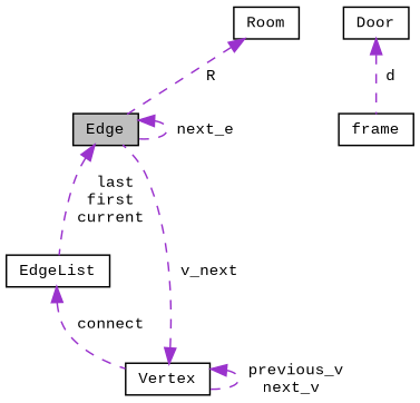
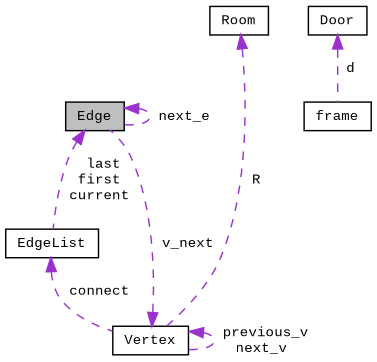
  digraph {
    fontname="Liberation Mono"
    node [color=black fillcolor=white fontname="Liberation Mono" fontsize=10 shape=record style=filled]
    edge [color=darkorchid3 dir=back fontname="Liberation Mono" fontsize=10 labelfontname=Helvetica labelfontsize=10 style=dashed]
    n1 [fillcolor=grey75 fontcolor=black height=0.2 label="Edge" width=0.4]
    n2 [height=0.2 label=EdgeList width=0.4]
    n3 [height=0.2 label=Vertex width=0.4]
    n4 [height=0.2 label=Room width=0.4]
    n5 [height=0.2 label=frame width=0.4]
    n6 [height=0.2 label=Door width=0.4]
    n1 -> n1 [label=" next_e"]
    n1 -> n2 [label=" last\nfirst\ncurrent"]
    n2 -> n3 [label=" connect"]
    n3 -> n1 [label=" v_next"]
    n3 -> n3 [label=" previous_v\nnext_v"]
-   n4 -> n1 [label=" R"]
+   n4 -> n3 [label=" R"]
    n6 -> n5 [label=" d"]
  }
